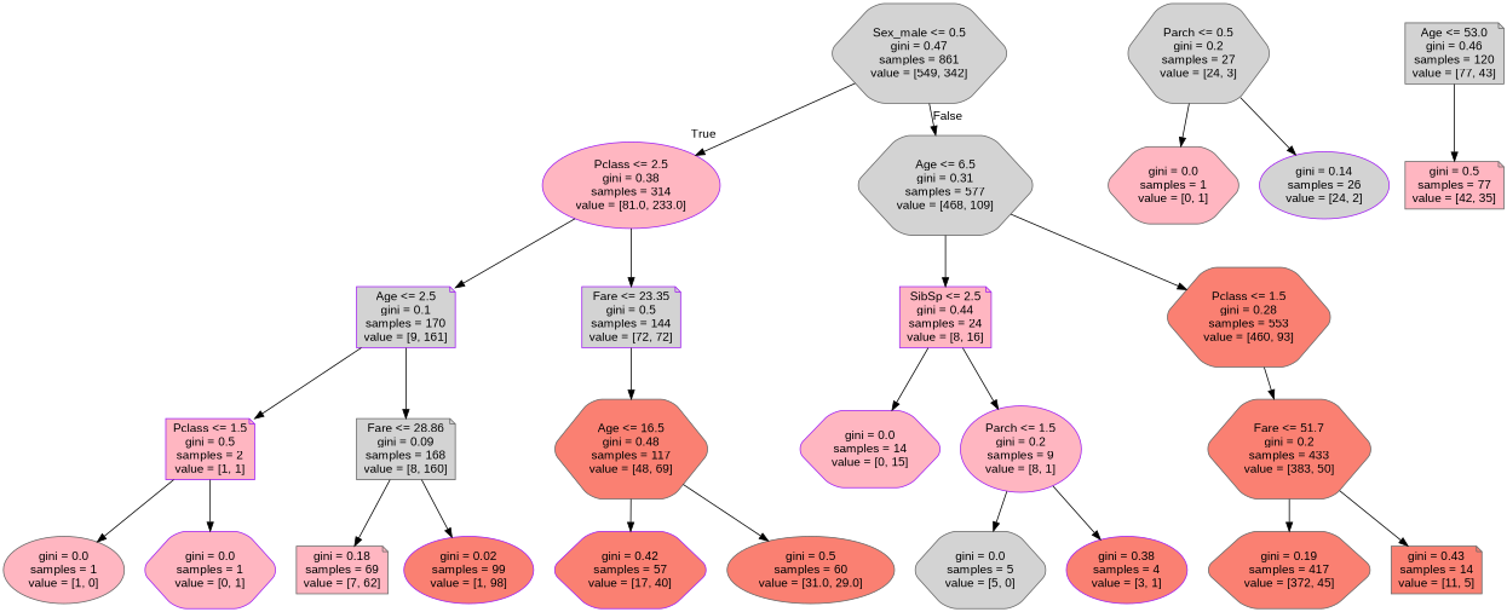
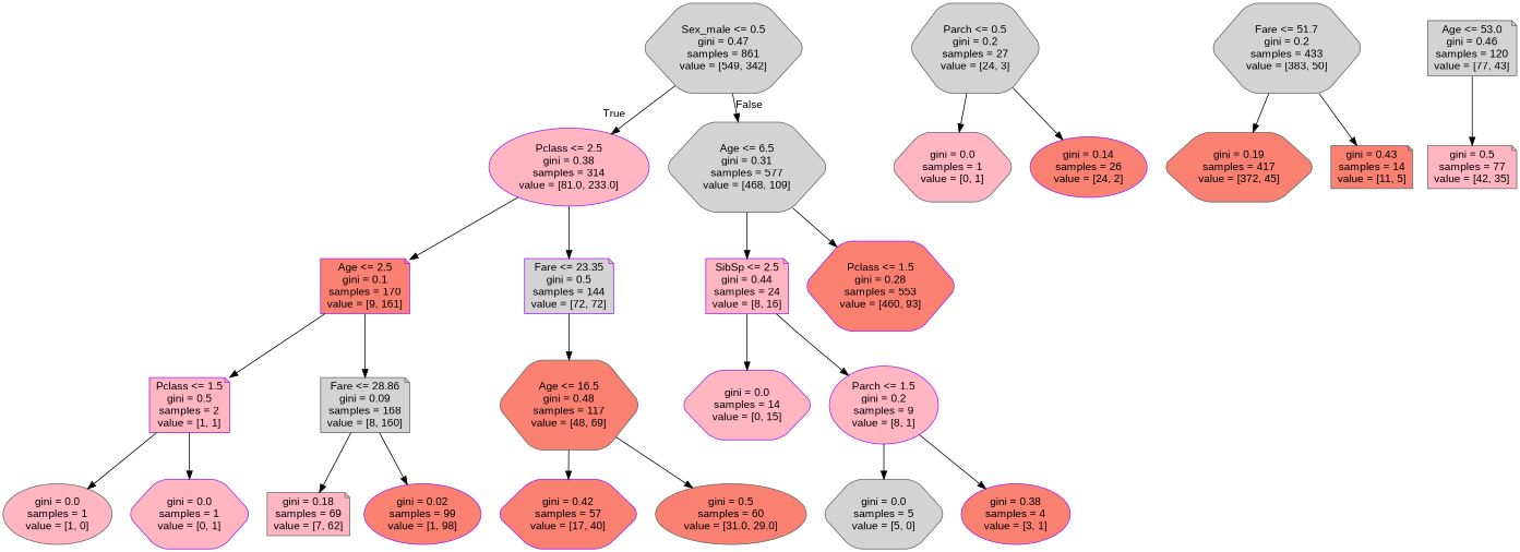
  digraph {
    fontname="Liberation Sans"
    node [color=gray40 fillcolor=lightpink fontname="Liberation Sans" shape=hexagon style="filled, rounded"]
    edge [fontname="Liberation Sans"]
    n1 [fillcolor=lightgrey label="Sex_male <= 0.5\ngini = 0.47\nsamples = 861\nvalue = [549, 342]"]
    n2 [color=purple label="Pclass <= 2.5\ngini = 0.38\nsamples = 314\nvalue = [81.0, 233.0]" shape=ellipse]
    n3 [fillcolor=lightgrey label="Age <= 6.5\ngini = 0.31\nsamples = 577\nvalue = [468, 109]"]
-   n4 [color=purple fillcolor=lightgrey label="Age <= 2.5\ngini = 0.1\nsamples = 170\nvalue = [9, 161]" shape=note]
+   n4 [color=purple fillcolor=salmon label="Age <= 2.5\ngini = 0.1\nsamples = 170\nvalue = [9, 161]" shape=note]
    n5 [color=purple fillcolor=lightgrey label="Fare <= 23.35\ngini = 0.5\nsamples = 144\nvalue = [72, 72]" shape=note]
    n6 [color=purple label="SibSp <= 2.5\ngini = 0.44\nsamples = 24\nvalue = [8, 16]" shape=note]
-   n7 [fillcolor=salmon label="Pclass <= 1.5\ngini = 0.28\nsamples = 553\nvalue = [460, 93]"]
+   n7 [color=purple fillcolor=salmon label="Pclass <= 1.5\ngini = 0.28\nsamples = 553\nvalue = [460, 93]"]
    n8 [color=purple label="Pclass <= 1.5\ngini = 0.5\nsamples = 2\nvalue = [1, 1]" shape=note]
    n9 [fillcolor=lightgrey label="Fare <= 28.86\ngini = 0.09\nsamples = 168\nvalue = [8, 160]" shape=note]
    n10 [fillcolor=salmon label="Age <= 16.5\ngini = 0.48\nsamples = 117\nvalue = [48, 69]"]
    n11 [label="gini = 0.0\nsamples = 1\nvalue = [1, 0]" shape=ellipse]
    n12 [color=purple label="gini = 0.0\nsamples = 1\nvalue = [0, 1]"]
    n13 [label="gini = 0.18\nsamples = 69\nvalue = [7, 62]" shape=note]
    n14 [color=purple fillcolor=salmon label="gini = 0.02\nsamples = 99\nvalue = [1, 98]" shape=ellipse]
    n15 [color=purple fillcolor=salmon label="gini = 0.42\nsamples = 57\nvalue = [17, 40]"]
    n16 [fillcolor=salmon label="gini = 0.5\nsamples = 60\nvalue = [31.0, 29.0]" shape=ellipse]
    n17 [fillcolor=lightgrey label="Parch <= 0.5\ngini = 0.2\nsamples = 27\nvalue = [24, 3]"]
    n18 [label="gini = 0.0\nsamples = 1\nvalue = [0, 1]"]
-   n19 [color=purple fillcolor=lightgrey label="gini = 0.14\nsamples = 26\nvalue = [24, 2]" shape=ellipse]
+   n19 [color=purple fillcolor=salmon label="gini = 0.14\nsamples = 26\nvalue = [24, 2]" shape=ellipse]
    n20 [color=purple label="gini = 0.0\nsamples = 14\nvalue = [0, 15]"]
    n21 [color=purple label="Parch <= 1.5\ngini = 0.2\nsamples = 9\nvalue = [8, 1]" shape=ellipse]
-   n22 [fillcolor=salmon label="Fare <= 51.7\ngini = 0.2\nsamples = 433\nvalue = [383, 50]"]
+   n22 [fillcolor=lightgrey label="Fare <= 51.7\ngini = 0.2\nsamples = 433\nvalue = [383, 50]"]
    n23 [fillcolor=lightgrey label="gini = 0.0\nsamples = 5\nvalue = [5, 0]"]
    n24 [color=purple fillcolor=salmon label="gini = 0.38\nsamples = 4\nvalue = [3, 1]" shape=ellipse]
    n25 [fillcolor=lightgrey label="Age <= 53.0\ngini = 0.46\nsamples = 120\nvalue = [77, 43]" shape=note]
    n26 [label="gini = 0.5\nsamples = 77\nvalue = [42, 35]" shape=note]
    n27 [fillcolor=salmon label="gini = 0.19\nsamples = 417\nvalue = [372, 45]"]
    n28 [fillcolor=salmon label="gini = 0.43\nsamples = 14\nvalue = [11, 5]" shape=note]
    n1 -> n2 [headlabel=True labelangle=45 labeldistance=2.5]
    n1 -> n3 [headlabel=False labelangle=-45 labeldistance=2.5]
    n2 -> n4
    n2 -> n5
    n3 -> n6
    n3 -> n7
    n4 -> n8
    n4 -> n9
    n5 -> n10
    n6 -> n20
    n6 -> n21
-   n7 -> n22
    n8 -> n11
    n8 -> n12
    n9 -> n13
    n9 -> n14
    n10 -> n15
    n10 -> n16
    n17 -> n18
    n17 -> n19
    n21 -> n23
    n21 -> n24
    n22 -> n27
    n22 -> n28
    n25 -> n26
  }
